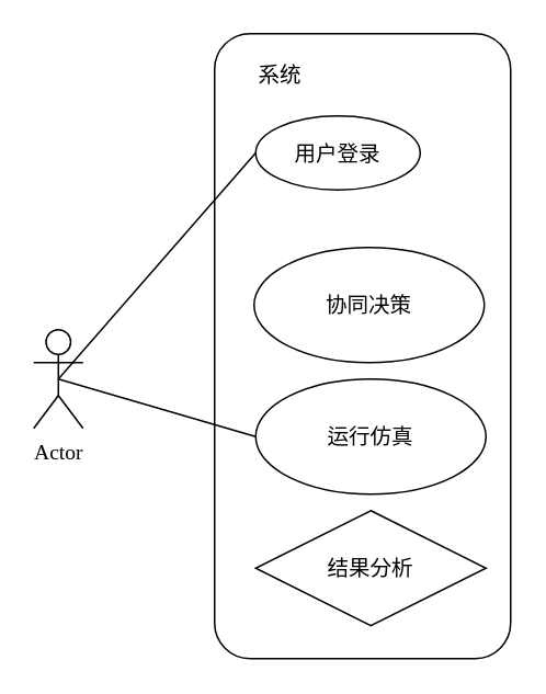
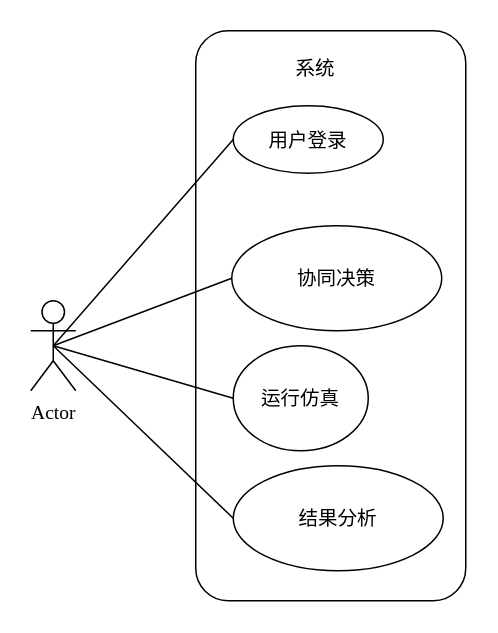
  <mxCell id="0" />
  <mxCell id="1" parent="0" />
  <mxCell id="2" value="Actor" style="shape=umlActor;verticalLabelPosition=bottom;verticalAlign=top;html=1;outlineConnect=0;fontFamily=宋体;fontSource=https%3A%2F%2Ffonts.googleapis.com%2Fcss%3Ffamily%3D%25E5%25AE%258B%25E4%25BD%2593;fontSize=13;" parent="1" vertex="1"><mxGeometry x="20" y="200" width="30" height="60" as="geometry" /></mxCell>
  <mxCell id="3" value="" style="rounded=1;whiteSpace=wrap;html=1;glass=0;arcSize=12;imageWidth=24;fontFamily=宋体;fontSource=https%3A%2F%2Ffonts.googleapis.com%2Fcss%3Ffamily%3D%25E5%25AE%258B%25E4%25BD%2593;fontSize=13;" parent="1" vertex="1"><mxGeometry x="130" y="20" width="180" height="380" as="geometry" /></mxCell>
  <mxCell id="4" value="用户登录" style="ellipse;whiteSpace=wrap;html=1;fontFamily=宋体;fontSource=https%3A%2F%2Ffonts.googleapis.com%2Fcss%3Ffamily%3D%25E5%25AE%258B%25E4%25BD%2593;fontSize=13;" parent="1" vertex="1"><mxGeometry x="155" y="70" width="100" height="45" as="geometry" /></mxCell>
  <mxCell id="5" value="协同决策" style="ellipse;whiteSpace=wrap;html=1;fontFamily=宋体;fontSource=https%3A%2F%2Ffonts.googleapis.com%2Fcss%3Ffamily%3D%25E5%25AE%258B%25E4%25BD%2593;fontSize=13;" parent="1" vertex="1"><mxGeometry x="154" y="150" width="140" height="70" as="geometry" /></mxCell>
- <mxCell id="6" value="运行仿真" style="ellipse;whiteSpace=wrap;html=1;fontFamily=宋体;fontSource=https%3A%2F%2Ffonts.googleapis.com%2Fcss%3Ffamily%3D%25E5%25AE%258B%25E4%25BD%2593;fontSize=13;" parent="1" vertex="1"><mxGeometry x="155" y="230" width="140" height="70" as="geometry" /></mxCell>
- <mxCell id="7" value="结果分析" style="rhombus;whiteSpace=wrap;html=1;fontFamily=宋体;fontSource=https%3A%2F%2Ffonts.googleapis.com%2Fcss%3Ffamily%3D%25E5%25AE%258B%25E4%25BD%2593;fontSize=13;" parent="1" vertex="1"><mxGeometry x="155" y="310" width="140" height="70" as="geometry" /></mxCell>
+ <mxCell id="6" value="运行仿真" style="ellipse;whiteSpace=wrap;html=1;fontFamily=宋体;fontSource=https%3A%2F%2Ffonts.googleapis.com%2Fcss%3Ffamily%3D%25E5%25AE%258B%25E4%25BD%2593;fontSize=13;" parent="1" vertex="1"><mxGeometry x="155" y="230" width="90" height="70" as="geometry" /></mxCell>
+ <mxCell id="7" value="结果分析" style="ellipse;whiteSpace=wrap;html=1;fontFamily=宋体;fontSource=https%3A%2F%2Ffonts.googleapis.com%2Fcss%3Ffamily%3D%25E5%25AE%258B%25E4%25BD%2593;fontSize=13;" parent="1" vertex="1"><mxGeometry x="155" y="310" width="140" height="70" as="geometry" /></mxCell>
  <mxCell id="8" value="" style="endArrow=none;html=1;rounded=0;exitX=0.5;exitY=0.5;exitDx=0;exitDy=0;exitPerimeter=0;fontFamily=宋体;fontSource=https%3A%2F%2Ffonts.googleapis.com%2Fcss%3Ffamily%3D%25E5%25AE%258B%25E4%25BD%2593;fontSize=13;entryX=0;entryY=0.5;entryDx=0;entryDy=0;" parent="1" source="2" edge="1" target="4"><mxGeometry width="50" height="50" relative="1" as="geometry"><mxPoint x="110" y="130" as="sourcePoint" /><mxPoint x="160" y="80" as="targetPoint" /></mxGeometry></mxCell>
+ <mxCell id="9" value="" style="endArrow=none;html=1;rounded=0;fontFamily=宋体;fontSource=https%3A%2F%2Ffonts.googleapis.com%2Fcss%3Ffamily%3D%25E5%25AE%258B%25E4%25BD%2593;fontSize=13;entryX=0;entryY=0.5;entryDx=0;entryDy=0;exitX=0.5;exitY=0.5;exitDx=0;exitDy=0;exitPerimeter=0;" parent="1" edge="1" target="5" source="2"><mxGeometry width="50" height="50" relative="1" as="geometry"><mxPoint x="10" y="220" as="sourcePoint" /><mxPoint x="160" y="170" as="targetPoint" /></mxGeometry></mxCell>
  <mxCell id="10" value="" style="endArrow=none;html=1;rounded=0;exitX=0.5;exitY=0.5;exitDx=0;exitDy=0;exitPerimeter=0;fontFamily=宋体;fontSource=https%3A%2F%2Ffonts.googleapis.com%2Fcss%3Ffamily%3D%25E5%25AE%258B%25E4%25BD%2593;fontSize=13;entryX=0;entryY=0.5;entryDx=0;entryDy=0;" parent="1" source="2" edge="1" target="6"><mxGeometry width="50" height="50" relative="1" as="geometry"><mxPoint x="110" y="320" as="sourcePoint" /><mxPoint x="160" y="270" as="targetPoint" /></mxGeometry></mxCell>
- <mxCell id="12" value="系统" style="text;html=1;strokeColor=none;fillColor=none;align=center;verticalAlign=middle;whiteSpace=wrap;rounded=0;fontFamily=宋体;fontSource=https%3A%2F%2Ffonts.googleapis.com%2Fcss%3Ffamily%3D%25E5%25AE%258B%25E4%25BD%2593;fontSize=13;" parent="1" vertex="1"><mxGeometry x="140" y="30" width="60" height="30" as="geometry" /></mxCell>
+ <mxCell id="11" value="" style="endArrow=none;html=1;rounded=0;exitX=0.5;exitY=0.5;exitDx=0;exitDy=0;exitPerimeter=0;fontFamily=宋体;fontSource=https%3A%2F%2Ffonts.googleapis.com%2Fcss%3Ffamily%3D%25E5%25AE%258B%25E4%25BD%2593;fontSize=13;entryX=0;entryY=0.5;entryDx=0;entryDy=0;" parent="1" source="2" edge="1" target="7"><mxGeometry width="50" height="50" relative="1" as="geometry"><mxPoint x="110" y="420" as="sourcePoint" /><mxPoint x="160" y="370" as="targetPoint" /></mxGeometry></mxCell>
+ <mxCell id="12" value="系统" style="text;html=1;strokeColor=none;fillColor=none;align=center;verticalAlign=middle;whiteSpace=wrap;rounded=0;fontFamily=宋体;fontSource=https%3A%2F%2Ffonts.googleapis.com%2Fcss%3Ffamily%3D%25E5%25AE%258B%25E4%25BD%2593;fontSize=13;" parent="1" vertex="1"><mxGeometry x="180" y="30" width="60" height="30" as="geometry" /></mxCell>
